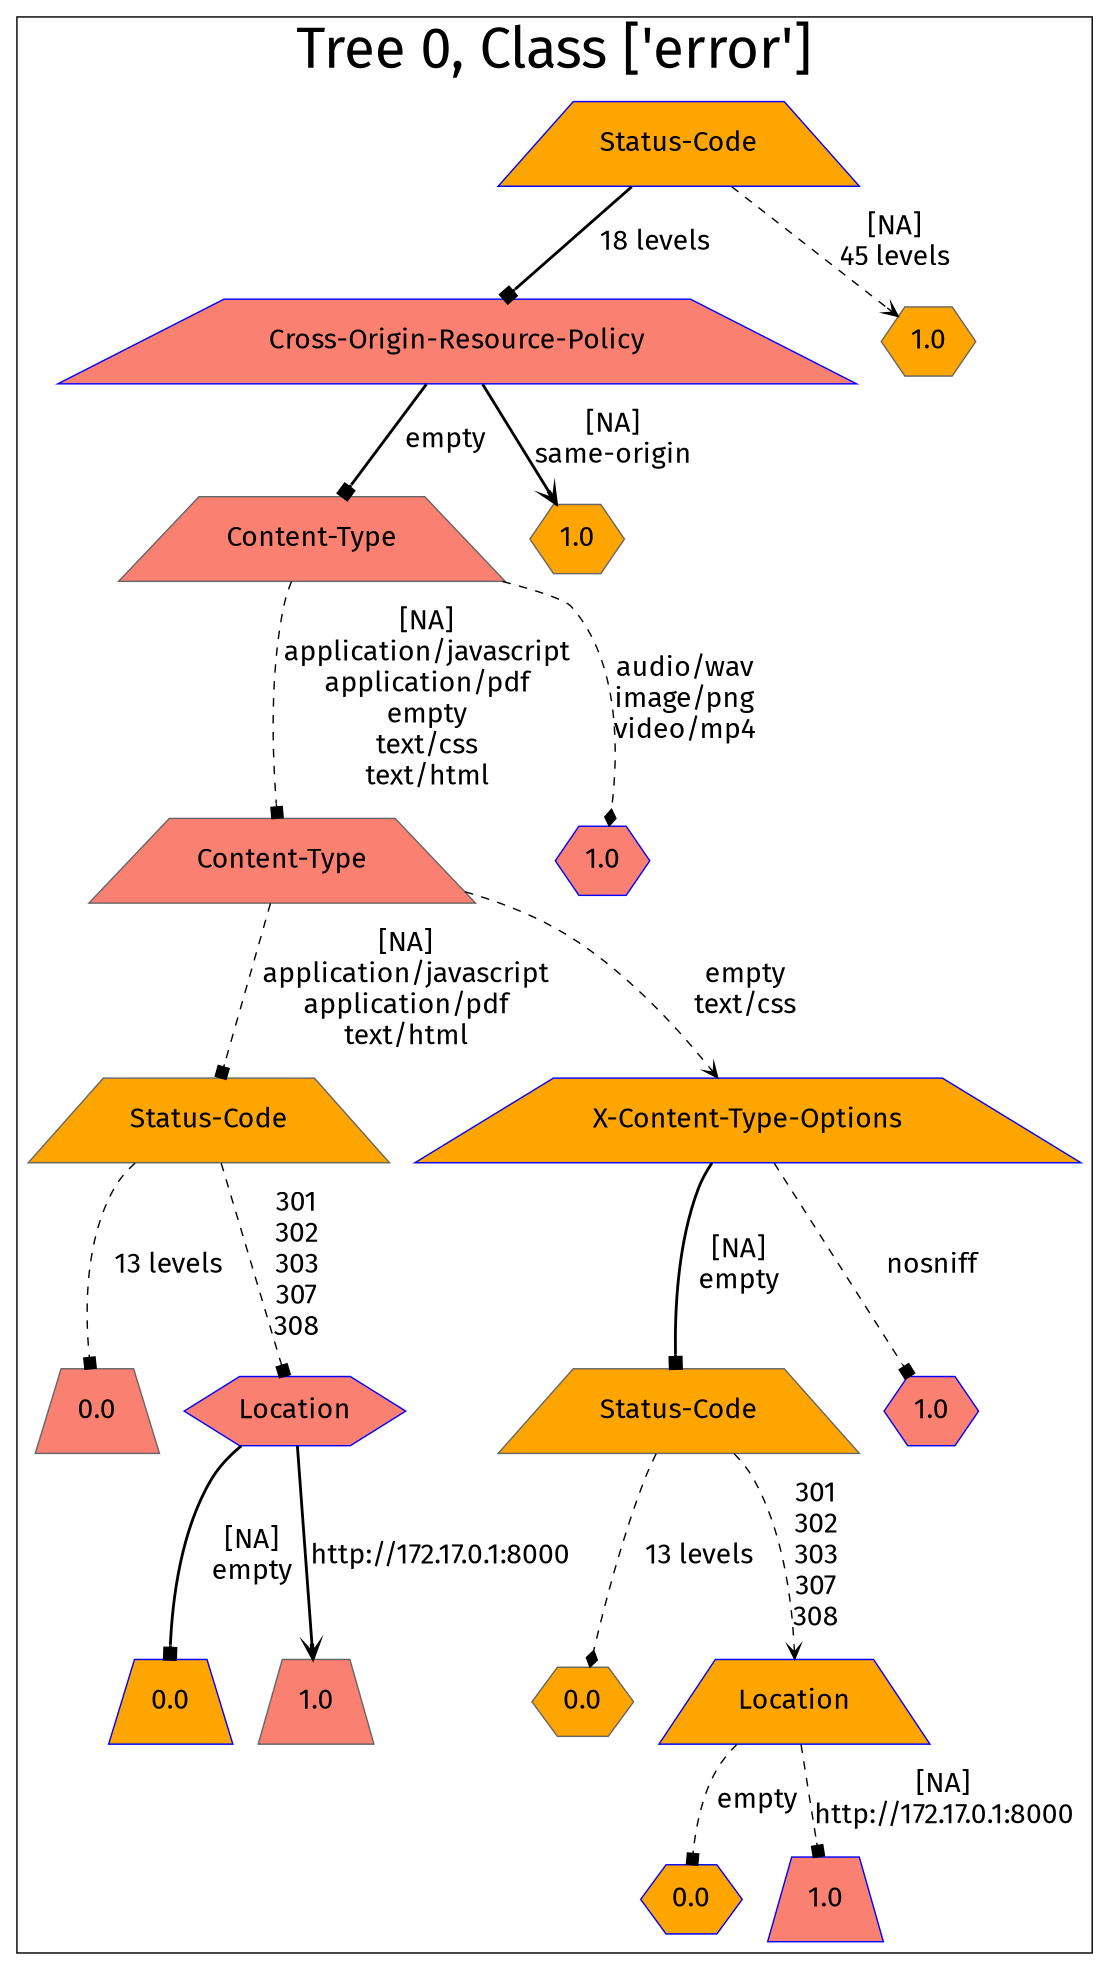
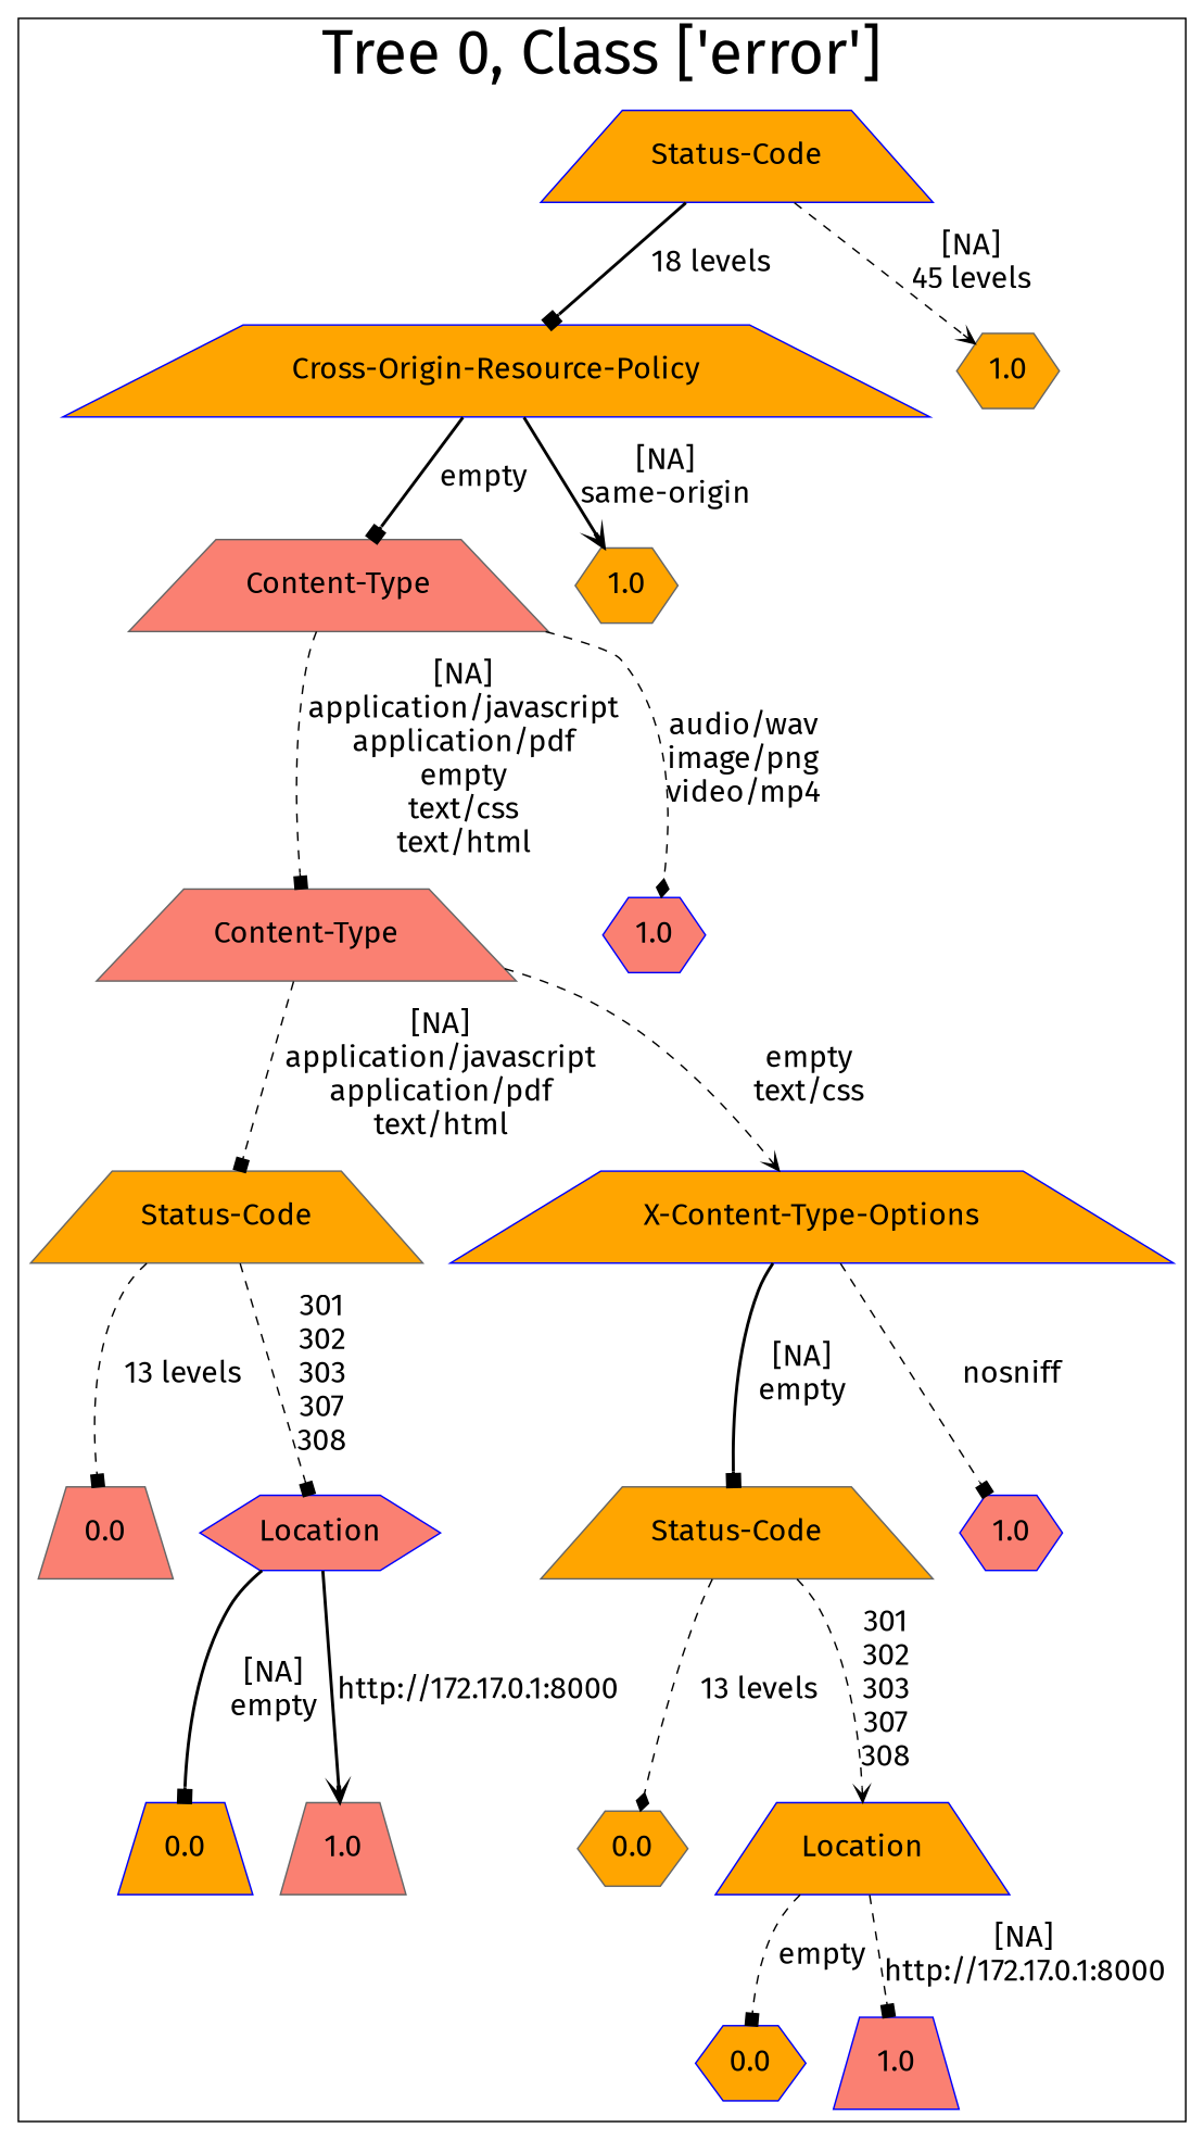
  digraph {
    fontname="Fira Sans"
    node [fontsize=20 shape=trapezium style=filled fillcolor=orange color=blue fontname="Fira Sans"]
    edge [fontsize=20 style=dashed arrowhead=box fontname="Fira Sans"]
    n1 [label="Status-Code"]
-   n2 [label="Cross-Origin-Resource-Policy" fillcolor=salmon]
+   n2 [label="Cross-Origin-Resource-Policy"]
    n3 [label=1.0 color=gray40 shape=hexagon]
    n4 [label="Content-Type" fillcolor=salmon color=gray40]
    n5 [label=1.0 color=gray40 shape=hexagon]
    n6 [label="Content-Type" fillcolor=salmon color=gray40]
    n7 [label=1.0 fillcolor=salmon shape=hexagon]
    n8 [label="Status-Code" color=gray40]
    n9 [label="X-Content-Type-Options"]
    n10 [label=0.0 fillcolor=salmon color=gray40]
    n11 [label=Location shape=hexagon fillcolor=salmon]
    n12 [label="Status-Code" color=gray40]
    n13 [label=1.0 fillcolor=salmon shape=hexagon]
    n14 [label=0.0]
    n15 [label=1.0 fillcolor=salmon color=gray40]
    n16 [label=0.0 color=gray40 shape=hexagon]
    n17 [label=Location]
    n18 [label=0.0 shape=hexagon]
    n19 [label=1.0 fillcolor=salmon]
    subgraph cluster_1 {
      fontsize=40
      label="Tree 0, Class ['error']"
      subgraph sub_2 {
        fontsize=40
        label="Tree 0, Class ['error']"
        n1
      }
      subgraph sub_3 {
        fontsize=40
        label="Tree 0, Class ['error']"
        n2
        n3
      }
      subgraph sub_4 {
        fontsize=40
        label="Tree 0, Class ['error']"
        n4
        n5
      }
      subgraph sub_5 {
        fontsize=40
        label="Tree 0, Class ['error']"
        n6
        n7
      }
      subgraph sub_6 {
        fontsize=40
        label="Tree 0, Class ['error']"
        n8
        n9
      }
      subgraph sub_7 {
        fontsize=40
        label="Tree 0, Class ['error']"
        n10
        n11
        n12
        n13
      }
      subgraph sub_8 {
        fontsize=40
        label="Tree 0, Class ['error']"
        n14
        n15
        n16
        n17
      }
      subgraph sub_9 {
        fontsize=40
        label="Tree 0, Class ['error']"
        n18
        n19
      }
    }
    n1 -> n2 [label="18 levels\n" style=bold]
    n1 -> n3 [label="[NA]\n45 levels\n" arrowhead=vee]
    n2 -> n4 [label="empty\n" style=bold]
    n2 -> n5 [label="[NA]\nsame-origin\n" style=bold arrowhead=vee]
    n4 -> n6 [label="[NA]\napplication/javascript\napplication/pdf\nempty\ntext/css\ntext/html\n"]
    n4 -> n7 [label="audio/wav\nimage/png\nvideo/mp4\n" arrowhead=diamond]
    n6 -> n8 [label="[NA]\napplication/javascript\napplication/pdf\ntext/html\n"]
    n6 -> n9 [label="empty\ntext/css\n" arrowhead=vee]
    n8 -> n10 [label="13 levels\n"]
    n8 -> n11 [label="301\n302\n303\n307\n308\n"]
    n9 -> n12 [label="[NA]\nempty\n" style=bold]
    n9 -> n13 [label="nosniff\n"]
    n11 -> n14 [label="[NA]\nempty\n" style=bold]
    n11 -> n15 [label="http://172.17.0.1:8000\n" style=bold arrowhead=vee]
    n12 -> n16 [label="13 levels\n" arrowhead=diamond]
    n12 -> n17 [label="301\n302\n303\n307\n308\n" arrowhead=vee]
    n17 -> n18 [label="empty\n"]
    n17 -> n19 [label="[NA]\nhttp://172.17.0.1:8000\n"]
  }
